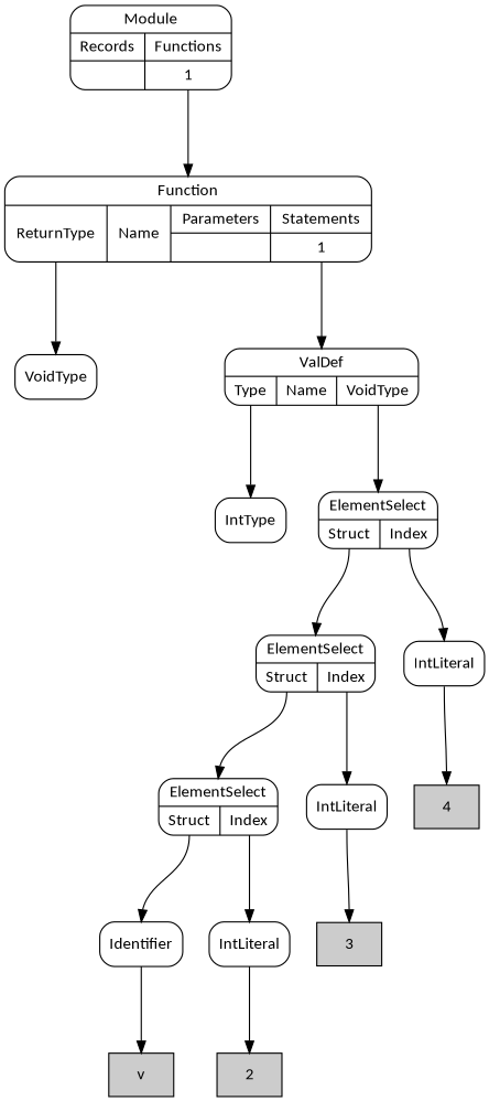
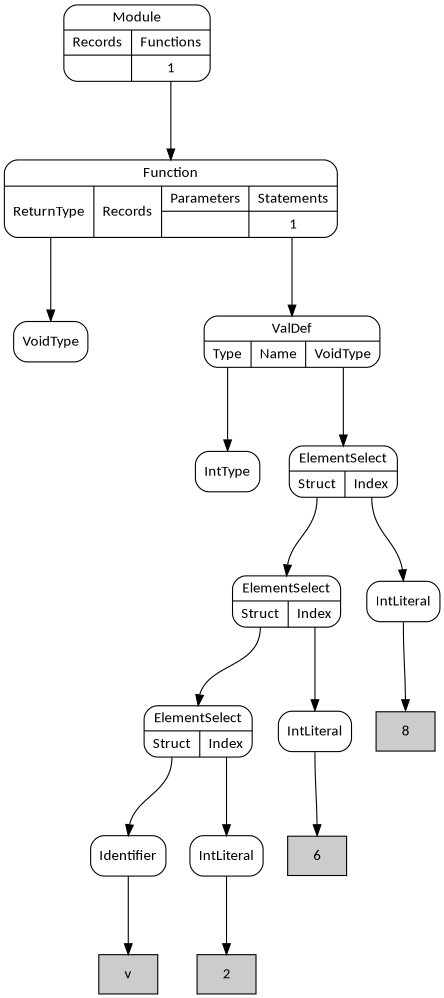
  digraph {
    nodesep=0.3
    ordering=out
    ranksep=1
    node [fillcolor=white fontname=Calibri shape=Mrecord style=filled]
    edge [headport=n tailport="p0:s"]
    n1 [label=VoidType]
    n2 [label=IntType]
    n3 [fillcolor="#cccccc" label=v shape=box]
    n4 [label=Identifier]
    n5 [fillcolor="#cccccc" label=2 shape=box]
    n6 [label=IntLiteral]
    n7 [label="{ElementSelect|{<p0>Struct|<p1>Index}}"]
-   n8 [fillcolor="#cccccc" label=3 shape=box]
+   n8 [fillcolor="#cccccc" label=6 shape=box]
    n9 [label=IntLiteral]
    n10 [label="{ElementSelect|{<p0>Struct|<p1>Index}}"]
-   n11 [fillcolor="#cccccc" label=4 shape=box]
+   n11 [fillcolor="#cccccc" label=8 shape=box]
    n12 [label=IntLiteral]
    n13 [label="{ElementSelect|{<p0>Struct|<p1>Index}}"]
    n14 [label="{ValDef|{<p0>Type|<p1>Name|<p2>VoidType}}"]
-   n15 [label="{Function|{<p0>ReturnType|<p1>Name|{Parameters|{}}|{Statements|{<p3_0>1}}}}"]
+   n15 [label="{Function|{<p0>ReturnType|<p1>Records|{Parameters|{}}|{Statements|{<p3_0>1}}}}"]
    n16 [label="{Module|{{Records|{}}|{Functions|{<p1_0>1}}}}"]
    n4 -> n3 [tailport=s]
    n6 -> n5 [tailport=s]
    n7 -> n4
    n7 -> n6 [tailport="p1:s"]
    n9 -> n8 [tailport=s]
    n10 -> n7
    n10 -> n9 [tailport="p1:s"]
    n12 -> n11 [tailport=s]
    n13 -> n10
    n13 -> n12 [tailport="p1:s"]
    n14 -> n2
    n14 -> n13 [tailport="p2:s"]
    n15 -> n1
    n15 -> n14 [tailport="p3_0:s"]
    n16 -> n15 [tailport="p1_0:s"]
  }
